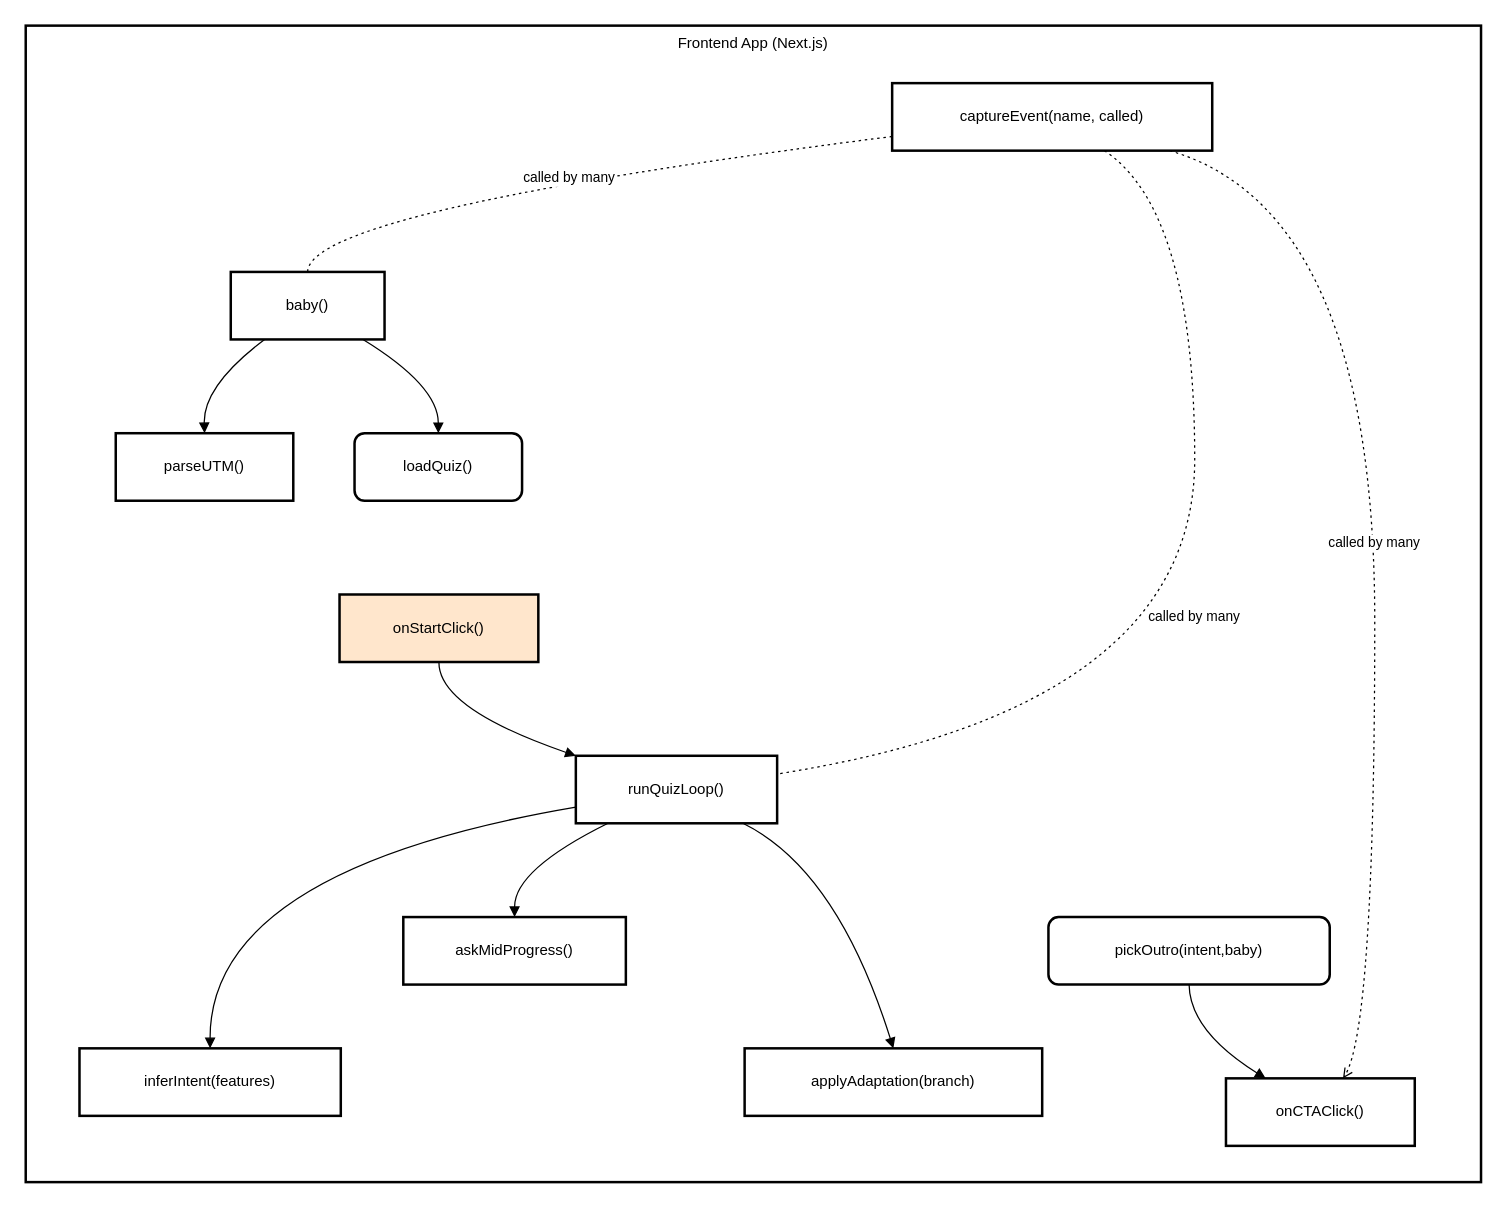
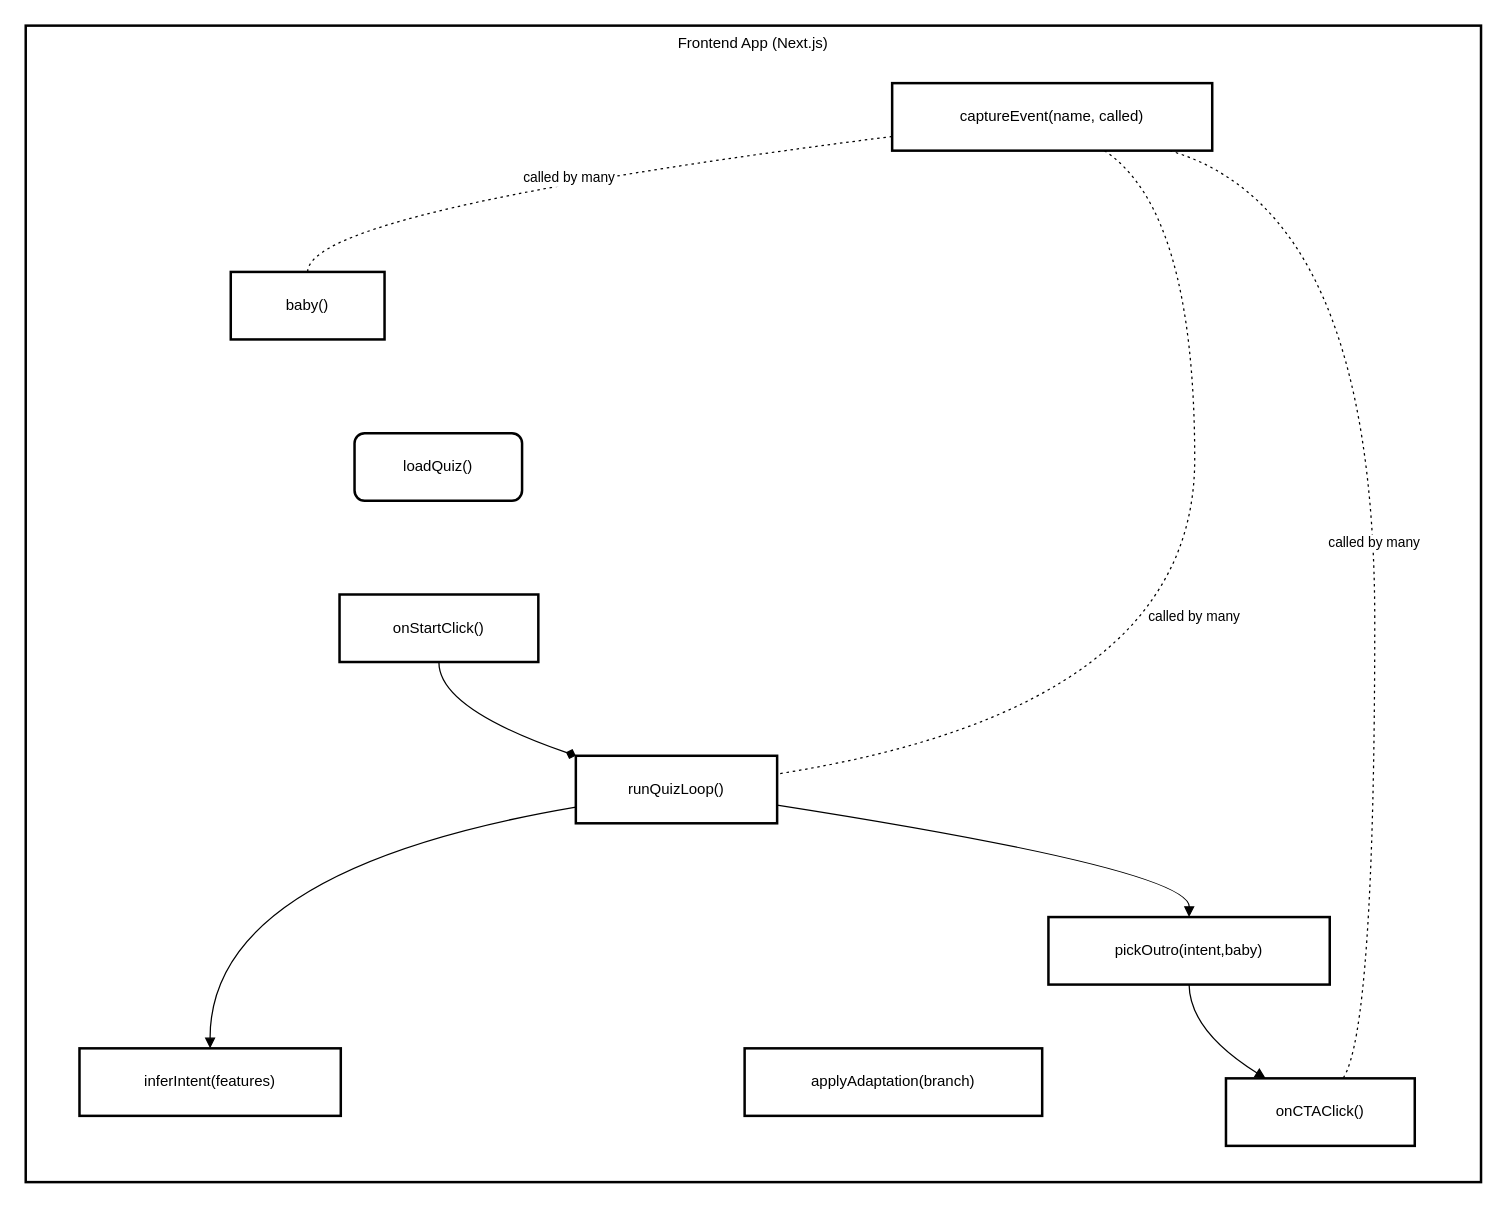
  <mxCell id="0" />
  <mxCell id="1" parent="0" />
  <mxCell id="2" value="Frontend App (Next.js)" style="whiteSpace=wrap;strokeWidth=2;verticalAlign=top;" vertex="1" parent="1"><mxGeometry x="20" y="20" width="1164" height="925" as="geometry" /></mxCell>
  <mxCell id="3" value="baby()" style="whiteSpace=wrap;strokeWidth=2;" vertex="1" parent="2"><mxGeometry x="164" y="197" width="123" height="54" as="geometry" /></mxCell>
- <mxCell id="4" value="parseUTM()" style="whiteSpace=wrap;strokeWidth=2;" vertex="1" parent="2"><mxGeometry x="72" y="326" width="142" height="54" as="geometry" /></mxCell>
  <mxCell id="5" value="loadQuiz()" style="whiteSpace=wrap;strokeWidth=2;rounded=1;" vertex="1" parent="2"><mxGeometry x="263" y="326" width="134" height="54" as="geometry" /></mxCell>
- <mxCell id="6" value="onStartClick()" style="whiteSpace=wrap;strokeWidth=2;fillColor=#ffe6cc;" vertex="1" parent="2"><mxGeometry x="251" y="455" width="159" height="54" as="geometry" /></mxCell>
+ <mxCell id="6" value="onStartClick()" style="whiteSpace=wrap;strokeWidth=2;" vertex="1" parent="2"><mxGeometry x="251" y="455" width="159" height="54" as="geometry" /></mxCell>
  <mxCell id="7" value="runQuizLoop()" style="whiteSpace=wrap;strokeWidth=2;" vertex="1" parent="2"><mxGeometry x="440" y="584" width="161" height="54" as="geometry" /></mxCell>
  <mxCell id="8" value="inferIntent(features)" style="whiteSpace=wrap;strokeWidth=2;" vertex="1" parent="2"><mxGeometry x="43" y="818" width="209" height="54" as="geometry" /></mxCell>
- <mxCell id="9" value="askMidProgress()" style="whiteSpace=wrap;strokeWidth=2;" vertex="1" parent="2"><mxGeometry x="302" y="713" width="178" height="54" as="geometry" /></mxCell>
  <mxCell id="10" value="applyAdaptation(branch)" style="whiteSpace=wrap;strokeWidth=2;" vertex="1" parent="2"><mxGeometry x="575" y="818" width="238" height="54" as="geometry" /></mxCell>
- <mxCell id="11" value="pickOutro(intent,baby)" style="whiteSpace=wrap;strokeWidth=2;rounded=1;" vertex="1" parent="2"><mxGeometry x="818" y="713" width="225" height="54" as="geometry" /></mxCell>
+ <mxCell id="11" value="pickOutro(intent,baby)" style="whiteSpace=wrap;strokeWidth=2;" vertex="1" parent="2"><mxGeometry x="818" y="713" width="225" height="54" as="geometry" /></mxCell>
  <mxCell id="12" value="onCTAClick()" style="whiteSpace=wrap;strokeWidth=2;" vertex="1" parent="2"><mxGeometry x="960" y="842" width="151" height="54" as="geometry" /></mxCell>
  <mxCell id="13" value="captureEvent(name, called)" style="whiteSpace=wrap;strokeWidth=2;" vertex="1" parent="2"><mxGeometry x="693" y="46" width="256" height="54" as="geometry" /></mxCell>
- <mxCell id="14" value="" style="curved=1;startArrow=none;endArrow=block;exitX=0.22;exitY=1;entryX=0.5;entryY=0;rounded=0;" edge="1" parent="2" source="3" target="4"><mxGeometry relative="1" as="geometry"><Array as="points"><mxPoint x="142" y="288" /></Array></mxGeometry></mxCell>
- <mxCell id="15" value="" style="curved=1;startArrow=none;endArrow=block;exitX=0.86;exitY=1;entryX=0.5;entryY=0;rounded=0;" edge="1" parent="2" source="3" target="5"><mxGeometry relative="1" as="geometry"><Array as="points"><mxPoint x="330" y="288" /></Array></mxGeometry></mxCell>
- <mxCell id="16" value="" style="curved=1;startArrow=none;endArrow=block;exitX=0.5;exitY=1;entryX=0;entryY=0;rounded=0;" edge="1" parent="2" source="6" target="7"><mxGeometry relative="1" as="geometry"><Array as="points"><mxPoint x="330" y="546" /></Array></mxGeometry></mxCell>
+ <mxCell id="16" value="" style="curved=1;startArrow=none;endArrow=diamond;exitX=0.5;exitY=1;entryX=0;entryY=0;rounded=0;" edge="1" parent="2" source="6" target="7"><mxGeometry relative="1" as="geometry"><Array as="points"><mxPoint x="330" y="546" /></Array></mxGeometry></mxCell>
  <mxCell id="17" value="" style="curved=1;startArrow=none;endArrow=block;exitX=0;exitY=0.76;entryX=0.5;entryY=0;rounded=0;" edge="1" parent="2" source="7" target="8"><mxGeometry relative="1" as="geometry"><Array as="points"><mxPoint x="147" y="675" /></Array></mxGeometry></mxCell>
- <mxCell id="18" value="" style="curved=1;startArrow=none;endArrow=block;exitX=0.16;exitY=1;entryX=0.5;entryY=0;rounded=0;" edge="1" parent="2" source="7" target="9"><mxGeometry relative="1" as="geometry"><Array as="points"><mxPoint x="391" y="675" /></Array></mxGeometry></mxCell>
- <mxCell id="19" value="" style="curved=1;startArrow=none;endArrow=block;exitX=0.83;exitY=1;entryX=0.5;entryY=0;rounded=0;" edge="1" parent="2" source="7" target="10"><mxGeometry relative="1" as="geometry"><Array as="points"><mxPoint x="649" y="675" /></Array></mxGeometry></mxCell>
+ <mxCell id="20" value="" style="curved=1;startArrow=none;endArrow=block;exitX=1;exitY=0.73;entryX=0.5;entryY=0;rounded=0;" edge="1" parent="2" source="7" target="11"><mxGeometry relative="1" as="geometry"><Array as="points"><mxPoint x="931" y="675" /></Array></mxGeometry></mxCell>
  <mxCell id="21" value="" style="curved=1;startArrow=none;endArrow=block;exitX=0.5;exitY=1;entryX=0.21;entryY=0;rounded=0;" edge="1" parent="2" source="11" target="12"><mxGeometry relative="1" as="geometry"><Array as="points"><mxPoint x="931" y="804" /></Array></mxGeometry></mxCell>
  <mxCell id="22" value="called by many" style="curved=1;dashed=1;dashPattern=2 3;startArrow=none;endArrow=none;exitX=0;exitY=0.79;entryX=0.5;entryY=0;rounded=0;" edge="1" parent="2" source="13" target="3"><mxGeometry relative="1" as="geometry"><Array as="points"><mxPoint x="226" y="148" /></Array></mxGeometry></mxCell>
  <mxCell id="23" value="called by many" style="curved=1;dashed=1;dashPattern=2 3;startArrow=none;endArrow=none;exitX=0.66;exitY=0.99;entryX=1;entryY=0.27;rounded=0;" edge="1" parent="2" source="13" target="7"><mxGeometry relative="1" as="geometry"><Array as="points"><mxPoint x="935" y="148" /><mxPoint x="935" y="546" /></Array></mxGeometry></mxCell>
- <mxCell id="24" value="called by many" style="curved=1;dashed=1;dashPattern=2 3;startArrow=none;endArrow=open;exitX=0.86;exitY=0.99;entryX=0.62;entryY=0;rounded=0;" edge="1" parent="2" source="13" target="12"><mxGeometry relative="1" as="geometry"><Array as="points"><mxPoint x="1079" y="148" /><mxPoint x="1079" y="804" /></Array></mxGeometry></mxCell>
+ <mxCell id="24" value="called by many" style="curved=1;dashed=1;dashPattern=2 3;startArrow=none;endArrow=none;exitX=0.86;exitY=0.99;entryX=0.62;entryY=0;rounded=0;" edge="1" parent="2" source="13" target="12"><mxGeometry relative="1" as="geometry"><Array as="points"><mxPoint x="1079" y="148" /><mxPoint x="1079" y="804" /></Array></mxGeometry></mxCell>
